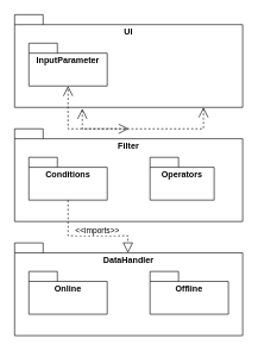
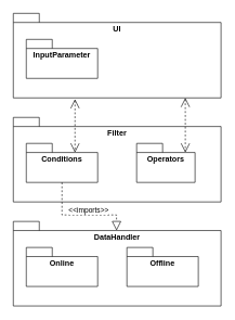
  <mxCell id="0" />
  <mxCell id="1" parent="0" />
  <mxCell id="2" value="Filter" style="shape=folder;fontStyle=1;spacingTop=10;tabWidth=40;tabHeight=14;tabPosition=left;html=1;whiteSpace=wrap;verticalAlign=top;" parent="1" vertex="1"><mxGeometry x="20" y="180" width="320" height="130" as="geometry" /></mxCell>
  <mxCell id="3" value="Conditions" style="shape=folder;fontStyle=1;spacingTop=10;tabWidth=40;tabHeight=14;tabPosition=left;html=1;whiteSpace=wrap;verticalAlign=top;" parent="1" vertex="1"><mxGeometry x="40" y="220" width="110" height="60" as="geometry" /></mxCell>
  <mxCell id="4" value="UI" style="shape=folder;fontStyle=1;spacingTop=10;tabWidth=40;tabHeight=14;tabPosition=left;html=1;whiteSpace=wrap;verticalAlign=top;points=[[0,0,0,0,0],[0,0,0,0,14],[0,0,0,0,43],[0,0,0,0,72],[0,0,0,0,101],[0,0,0,0,130],[0,0,0,20,0],[0,0,0,40,0],[0,0,0,40,14],[0,0,0,180,14],[0,0,0,320,14],[0,0,0,320,43],[0,0,0,320,72],[0,0,0,320,101],[0,0,0,320,130],[0.12,1,0,0,0],[0.25,1,0,0,0],[0.37,1,0,0,0],[0.5,1,0,0,0],[0.63,1,0,0,0],[0.75,1,0,0,0],[0.87,1,0,0,0]];" parent="1" vertex="1"><mxGeometry x="20" y="20" width="320" height="130" as="geometry" /></mxCell>
  <mxCell id="5" value="Operators" style="shape=folder;fontStyle=1;spacingTop=10;tabWidth=40;tabHeight=14;tabPosition=left;html=1;whiteSpace=wrap;labelPosition=center;verticalLabelPosition=middle;align=center;verticalAlign=top;" parent="1" vertex="1"><mxGeometry x="210" y="220" width="90" height="60" as="geometry" /></mxCell>
  <mxCell id="6" value="DataHandler" style="shape=folder;fontStyle=1;spacingTop=10;tabWidth=40;tabHeight=14;tabPosition=left;html=1;whiteSpace=wrap;verticalAlign=top;" parent="1" vertex="1"><mxGeometry x="20" y="340" width="320" height="130" as="geometry" /></mxCell>
  <mxCell id="7" value="Online" style="shape=folder;fontStyle=1;spacingTop=10;tabWidth=40;tabHeight=14;tabPosition=left;html=1;whiteSpace=wrap;verticalAlign=top;" parent="1" vertex="1"><mxGeometry x="40" y="380" width="110" height="60" as="geometry" /></mxCell>
- <mxCell id="8" value="Offline" style="shape=folder;fontStyle=1;spacingTop=10;tabWidth=40;tabHeight=14;tabPosition=left;html=1;whiteSpace=wrap;verticalAlign=top;" parent="1" vertex="1"><mxGeometry x="210" y="380" width="110" height="60" as="geometry" /></mxCell>
- <mxCell id="9" style="edgeStyle=orthogonalEdgeStyle;rounded=0;orthogonalLoop=1;jettySize=auto;html=1;dashed=1;endArrow=open;endFill=0;endSize=12;exitX=0.297;exitY=1.015;exitDx=0;exitDy=0;exitPerimeter=0;startArrow=open;startFill=0;startSize=12;" parent="1" source="4" target="2" edge="1"><mxGeometry relative="1" as="geometry"><mxPoint x="138" y="150" as="sourcePoint" /><mxPoint x="138" y="150" as="targetPoint" /></mxGeometry></mxCell>
- <mxCell id="10" style="edgeStyle=orthogonalEdgeStyle;rounded=0;orthogonalLoop=1;jettySize=auto;html=1;dashed=1;endArrow=open;endFill=0;endSize=12;exitX=0.828;exitY=1;exitDx=0;exitDy=0;exitPerimeter=0;startArrow=open;startFill=0;startSize=12;" parent="1" source="4" target="13" edge="1"><mxGeometry relative="1" as="geometry"><mxPoint x="438" y="140" as="sourcePoint" /><mxPoint x="415" y="224" as="targetPoint" /></mxGeometry></mxCell>
+ <mxCell id="8" value="Offline" style="shape=folder;fontStyle=1;spacingTop=10;tabWidth=40;tabHeight=14;tabPosition=left;html=1;whiteSpace=wrap;verticalAlign=top;" parent="1" vertex="1"><mxGeometry x="195" y="380" width="110" height="60" as="geometry" /></mxCell>
+ <mxCell id="9" style="edgeStyle=orthogonalEdgeStyle;rounded=0;orthogonalLoop=1;jettySize=auto;html=1;dashed=1;endArrow=open;endFill=0;endSize=12;entryX=0;entryY=0;entryDx=75;entryDy=14;entryPerimeter=0;exitX=0.297;exitY=1.015;exitDx=0;exitDy=0;exitPerimeter=0;startArrow=open;startFill=0;startSize=12;" parent="1" source="4" target="3" edge="1"><mxGeometry relative="1" as="geometry"><mxPoint x="138" y="150" as="sourcePoint" /><mxPoint x="138" y="150" as="targetPoint" /></mxGeometry></mxCell>
+ <mxCell id="10" style="edgeStyle=orthogonalEdgeStyle;rounded=0;orthogonalLoop=1;jettySize=auto;html=1;dashed=1;endArrow=open;endFill=0;endSize=12;exitX=0.828;exitY=1;exitDx=0;exitDy=0;exitPerimeter=0;entryX=0;entryY=0;entryDx=75;entryDy=14;entryPerimeter=0;startArrow=open;startFill=0;startSize=12;" parent="1" source="4" target="5" edge="1"><mxGeometry relative="1" as="geometry"><mxPoint x="438" y="140" as="sourcePoint" /><mxPoint x="415" y="224" as="targetPoint" /></mxGeometry></mxCell>
  <mxCell id="11" style="edgeStyle=orthogonalEdgeStyle;rounded=0;orthogonalLoop=1;jettySize=auto;html=1;exitX=0.5;exitY=1;exitDx=0;exitDy=0;exitPerimeter=0;entryX=0.497;entryY=0.108;entryDx=0;entryDy=0;entryPerimeter=0;endSize=12;endArrow=block;endFill=0;dashed=1;" parent="1" source="3" target="6" edge="1"><mxGeometry relative="1" as="geometry"><Array as="points"><mxPoint x="95" y="330" /><mxPoint x="179" y="330" /></Array></mxGeometry></mxCell>
  <mxCell id="12" value="&amp;lt;&amp;lt;imports&amp;gt;&amp;gt;" style="edgeLabel;html=1;align=center;verticalAlign=middle;resizable=0;points=[];" vertex="1" connectable="0" parent="11"><mxGeometry x="-0.605" y="2" relative="1" as="geometry"><mxPoint x="38" y="11" as="offset" /></mxGeometry></mxCell>
  <mxCell id="13" value="InputParameter" style="shape=folder;fontStyle=1;spacingTop=10;tabWidth=40;tabHeight=14;tabPosition=left;html=1;whiteSpace=wrap;verticalAlign=top;" parent="1" vertex="1"><mxGeometry x="40" y="60" width="110" height="60" as="geometry" /></mxCell>
